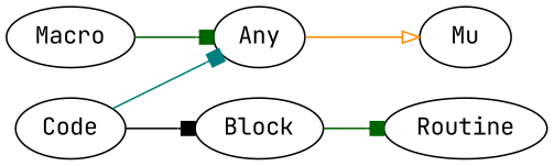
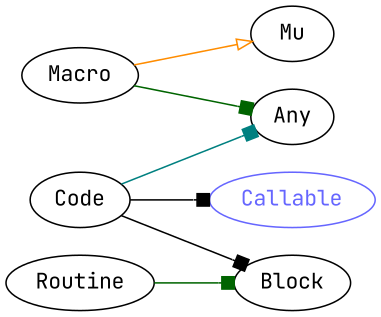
  digraph {
    fontname="JetBrains Mono"
    rankdir=LR
    splines=polyline
    node [color="#000000" fontcolor="#000000" fontname="JetBrains Mono"]
    edge [arrowhead=box color=darkgreen fontname="JetBrains Mono"]
    Macro
    Any
    Routine
    Block
    Mu
+   Callable [color="#6666FF" fontcolor="#6666FF"]
    Code
    Macro -> Any
-   Any -> Mu [arrowhead=onormal color=darkorange]
-   Block -> Routine
+   Macro -> Mu [arrowhead=onormal color=darkorange]
+   Routine -> Block
    Code -> Any [color=teal]
    Code -> Block [color=black]
+   Code -> Callable [color=black]
  }
